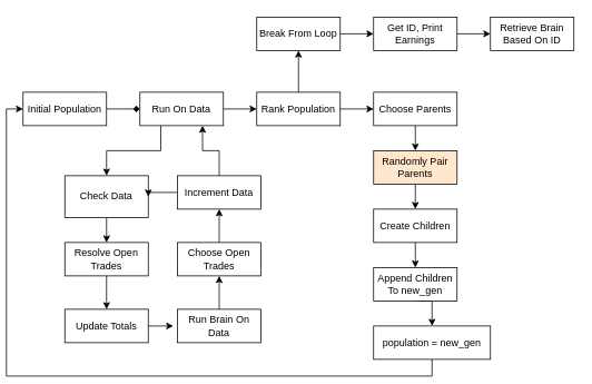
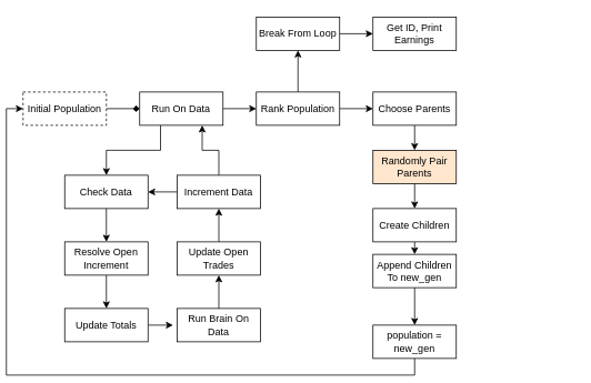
  <mxCell id="0" />
  <mxCell id="1" parent="0" />
  <mxCell id="2" style="edgeStyle=orthogonalEdgeStyle;rounded=0;orthogonalLoop=1;jettySize=auto;html=1;exitX=1;exitY=0.5;exitDx=0;exitDy=0;entryX=0;entryY=0.5;entryDx=0;entryDy=0;endArrow=diamond;" edge="1" parent="1" source="3" target="9"><mxGeometry relative="1" as="geometry" /></mxCell>
- <mxCell id="3" value="Initial Population" style="whiteSpace=wrap;html=1;align=center;" vertex="1" parent="1"><mxGeometry x="20" y="110" width="100" height="40" as="geometry" /></mxCell>
+ <mxCell id="3" value="Initial Population" style="whiteSpace=wrap;html=1;align=center;dashed=1;" vertex="1" parent="1"><mxGeometry x="20" y="110" width="100" height="40" as="geometry" /></mxCell>
  <mxCell id="4" style="edgeStyle=orthogonalEdgeStyle;rounded=0;orthogonalLoop=1;jettySize=auto;html=1;exitX=1;exitY=0.5;exitDx=0;exitDy=0;entryX=0;entryY=0.5;entryDx=0;entryDy=0;" edge="1" parent="1" source="6" target="11"><mxGeometry relative="1" as="geometry" /></mxCell>
  <mxCell id="5" style="edgeStyle=orthogonalEdgeStyle;rounded=0;orthogonalLoop=1;jettySize=auto;html=1;exitX=0.5;exitY=0;exitDx=0;exitDy=0;" edge="1" parent="1" source="6" target="34"><mxGeometry relative="1" as="geometry"><mxPoint x="350" y="80" as="targetPoint" /></mxGeometry></mxCell>
  <mxCell id="6" value="Rank Population" style="whiteSpace=wrap;html=1;align=center;" vertex="1" parent="1"><mxGeometry x="300" y="110" width="100" height="40" as="geometry" /></mxCell>
  <mxCell id="7" style="edgeStyle=orthogonalEdgeStyle;rounded=0;orthogonalLoop=1;jettySize=auto;html=1;exitX=1;exitY=0.5;exitDx=0;exitDy=0;entryX=0;entryY=0.5;entryDx=0;entryDy=0;" edge="1" parent="1" source="9" target="6"><mxGeometry relative="1" as="geometry" /></mxCell>
  <mxCell id="8" style="edgeStyle=orthogonalEdgeStyle;rounded=0;orthogonalLoop=1;jettySize=auto;html=1;exitX=0.25;exitY=1;exitDx=0;exitDy=0;" edge="1" parent="1" source="9" target="17"><mxGeometry relative="1" as="geometry" /></mxCell>
  <mxCell id="9" value="Run On Data" style="whiteSpace=wrap;html=1;align=center;" vertex="1" parent="1"><mxGeometry x="160" y="110" width="100" height="40" as="geometry" /></mxCell>
  <mxCell id="10" style="edgeStyle=orthogonalEdgeStyle;rounded=0;orthogonalLoop=1;jettySize=auto;html=1;exitX=0.5;exitY=1;exitDx=0;exitDy=0;entryX=0.5;entryY=0;entryDx=0;entryDy=0;" edge="1" parent="1" source="11" target="26"><mxGeometry relative="1" as="geometry" /></mxCell>
  <mxCell id="11" value="Choose Parents" style="whiteSpace=wrap;html=1;align=center;" vertex="1" parent="1"><mxGeometry x="440" y="110" width="100" height="40" as="geometry" /></mxCell>
  <mxCell id="12" style="edgeStyle=orthogonalEdgeStyle;rounded=0;orthogonalLoop=1;jettySize=auto;html=1;exitX=1;exitY=0.5;exitDx=0;exitDy=0;" edge="1" parent="1" source="13"><mxGeometry relative="1" as="geometry"><mxPoint x="200" y="390" as="targetPoint" /></mxGeometry></mxCell>
  <mxCell id="13" value="Update Totals" style="whiteSpace=wrap;html=1;align=center;" vertex="1" parent="1"><mxGeometry x="70" y="370" width="100" height="40" as="geometry" /></mxCell>
  <mxCell id="14" style="edgeStyle=orthogonalEdgeStyle;rounded=0;orthogonalLoop=1;jettySize=auto;html=1;exitX=0.5;exitY=0;exitDx=0;exitDy=0;entryX=0.5;entryY=1;entryDx=0;entryDy=0;" edge="1" parent="1" source="15" target="21"><mxGeometry relative="1" as="geometry" /></mxCell>
  <mxCell id="15" value="Run Brain On Data" style="whiteSpace=wrap;html=1;align=center;" vertex="1" parent="1"><mxGeometry x="205" y="370" width="100" height="40" as="geometry" /></mxCell>
  <mxCell id="16" style="edgeStyle=orthogonalEdgeStyle;rounded=0;orthogonalLoop=1;jettySize=auto;html=1;exitX=0.5;exitY=1;exitDx=0;exitDy=0;entryX=0.5;entryY=0;entryDx=0;entryDy=0;" edge="1" parent="1" source="17"><mxGeometry relative="1" as="geometry"><mxPoint x="120" y="290" as="targetPoint" /></mxGeometry></mxCell>
- <mxCell id="17" value="Check Data" style="whiteSpace=wrap;html=1;align=center;" vertex="1" parent="1"><mxGeometry x="70" y="210" width="100" height="50" as="geometry" /></mxCell>
+ <mxCell id="17" value="Check Data" style="whiteSpace=wrap;html=1;align=center;" vertex="1" parent="1"><mxGeometry x="70" y="210" width="100" height="40" as="geometry" /></mxCell>
  <mxCell id="18" style="edgeStyle=orthogonalEdgeStyle;rounded=0;orthogonalLoop=1;jettySize=auto;html=1;exitX=0.5;exitY=1;exitDx=0;exitDy=0;entryX=0.5;entryY=0;entryDx=0;entryDy=0;" edge="1" parent="1" source="19" target="13"><mxGeometry relative="1" as="geometry" /></mxCell>
- <mxCell id="19" value="Resolve Open Trades" style="whiteSpace=wrap;html=1;align=center;" vertex="1" parent="1"><mxGeometry x="70" y="290" width="100" height="40" as="geometry" /></mxCell>
+ <mxCell id="19" value="Resolve Open Increment" style="whiteSpace=wrap;html=1;align=center;" vertex="1" parent="1"><mxGeometry x="70" y="290" width="100" height="40" as="geometry" /></mxCell>
  <mxCell id="20" style="edgeStyle=orthogonalEdgeStyle;rounded=0;orthogonalLoop=1;jettySize=auto;html=1;exitX=0.5;exitY=0;exitDx=0;exitDy=0;entryX=0.5;entryY=1;entryDx=0;entryDy=0;" edge="1" parent="1" source="21" target="24"><mxGeometry relative="1" as="geometry" /></mxCell>
- <mxCell id="21" value="Choose Open Trades" style="whiteSpace=wrap;html=1;align=center;" vertex="1" parent="1"><mxGeometry x="205" y="290" width="100" height="40" as="geometry" /></mxCell>
+ <mxCell id="21" value="Update Open Trades" style="whiteSpace=wrap;html=1;align=center;" vertex="1" parent="1"><mxGeometry x="205" y="290" width="100" height="40" as="geometry" /></mxCell>
  <mxCell id="22" style="edgeStyle=orthogonalEdgeStyle;rounded=0;orthogonalLoop=1;jettySize=auto;html=1;exitX=0;exitY=0.5;exitDx=0;exitDy=0;entryX=1;entryY=0.5;entryDx=0;entryDy=0;" edge="1" parent="1" source="24" target="17"><mxGeometry relative="1" as="geometry" /></mxCell>
  <mxCell id="23" style="edgeStyle=orthogonalEdgeStyle;rounded=0;orthogonalLoop=1;jettySize=auto;html=1;exitX=0.5;exitY=0;exitDx=0;exitDy=0;entryX=0.75;entryY=1;entryDx=0;entryDy=0;" edge="1" parent="1" source="24" target="9"><mxGeometry relative="1" as="geometry" /></mxCell>
  <mxCell id="24" value="Increment Data" style="whiteSpace=wrap;html=1;align=center;" vertex="1" parent="1"><mxGeometry x="205" y="210" width="100" height="40" as="geometry" /></mxCell>
  <mxCell id="25" style="edgeStyle=orthogonalEdgeStyle;rounded=0;orthogonalLoop=1;jettySize=auto;html=1;exitX=0.5;exitY=1;exitDx=0;exitDy=0;entryX=0.5;entryY=0;entryDx=0;entryDy=0;" edge="1" parent="1" source="26" target="28"><mxGeometry relative="1" as="geometry" /></mxCell>
  <mxCell id="26" value="Randomly Pair Parents" style="whiteSpace=wrap;html=1;align=center;fillColor=#ffe6cc;" vertex="1" parent="1"><mxGeometry x="440" y="180" width="100" height="40" as="geometry" /></mxCell>
  <mxCell id="27" style="edgeStyle=orthogonalEdgeStyle;rounded=0;orthogonalLoop=1;jettySize=auto;html=1;exitX=0.5;exitY=1;exitDx=0;exitDy=0;entryX=0.5;entryY=0;entryDx=0;entryDy=0;" edge="1" parent="1" source="28" target="30"><mxGeometry relative="1" as="geometry" /></mxCell>
  <mxCell id="28" value="Create Children" style="whiteSpace=wrap;html=1;align=center;" vertex="1" parent="1"><mxGeometry x="440" y="250" width="100" height="40" as="geometry" /></mxCell>
  <mxCell id="29" style="edgeStyle=orthogonalEdgeStyle;rounded=0;orthogonalLoop=1;jettySize=auto;html=1;exitX=0.5;exitY=1;exitDx=0;exitDy=0;entryX=0.5;entryY=0;entryDx=0;entryDy=0;" edge="1" parent="1" source="30" target="32"><mxGeometry relative="1" as="geometry" /></mxCell>
- <mxCell id="30" value="Append Children To new_gen" style="whiteSpace=wrap;html=1;align=center;" vertex="1" parent="1"><mxGeometry x="440" y="320" width="100" height="40" as="geometry" /></mxCell>
+ <mxCell id="30" value="Append Children To new_gen" style="whiteSpace=wrap;html=1;align=center;" vertex="1" parent="1"><mxGeometry x="440" y="305" width="100" height="40" as="geometry" /></mxCell>
  <mxCell id="31" style="edgeStyle=orthogonalEdgeStyle;rounded=0;orthogonalLoop=1;jettySize=auto;html=1;exitX=0.5;exitY=1;exitDx=0;exitDy=0;entryX=0;entryY=0.5;entryDx=0;entryDy=0;" edge="1" parent="1" source="32" target="3"><mxGeometry relative="1" as="geometry" /></mxCell>
- <mxCell id="32" value="population = new_gen" style="whiteSpace=wrap;html=1;align=center;" vertex="1" parent="1"><mxGeometry x="440" y="390" width="140" height="40" as="geometry" /></mxCell>
+ <mxCell id="32" value="population = new_gen" style="whiteSpace=wrap;html=1;align=center;" vertex="1" parent="1"><mxGeometry x="440" y="390" width="100" height="40" as="geometry" /></mxCell>
  <mxCell id="33" style="edgeStyle=orthogonalEdgeStyle;rounded=0;orthogonalLoop=1;jettySize=auto;html=1;exitX=1;exitY=0.5;exitDx=0;exitDy=0;entryX=0;entryY=0.5;entryDx=0;entryDy=0;" edge="1" parent="1" source="34" target="36"><mxGeometry relative="1" as="geometry" /></mxCell>
  <mxCell id="34" value="Break From Loop" style="whiteSpace=wrap;html=1;align=center;" vertex="1" parent="1"><mxGeometry x="300" y="20" width="100" height="40" as="geometry" /></mxCell>
- <mxCell id="35" style="edgeStyle=orthogonalEdgeStyle;rounded=0;orthogonalLoop=1;jettySize=auto;html=1;exitX=1;exitY=0.5;exitDx=0;exitDy=0;entryX=0;entryY=0.5;entryDx=0;entryDy=0;" edge="1" parent="1" source="36" target="37"><mxGeometry relative="1" as="geometry" /></mxCell>
  <mxCell id="36" value="Get ID, Print Earnings" style="whiteSpace=wrap;html=1;align=center;" vertex="1" parent="1"><mxGeometry x="440" y="20" width="100" height="40" as="geometry" /></mxCell>
- <mxCell id="37" value="Retrieve Brain Based On ID" style="whiteSpace=wrap;html=1;align=center;" vertex="1" parent="1"><mxGeometry x="580" y="20" width="100" height="40" as="geometry" /></mxCell>
